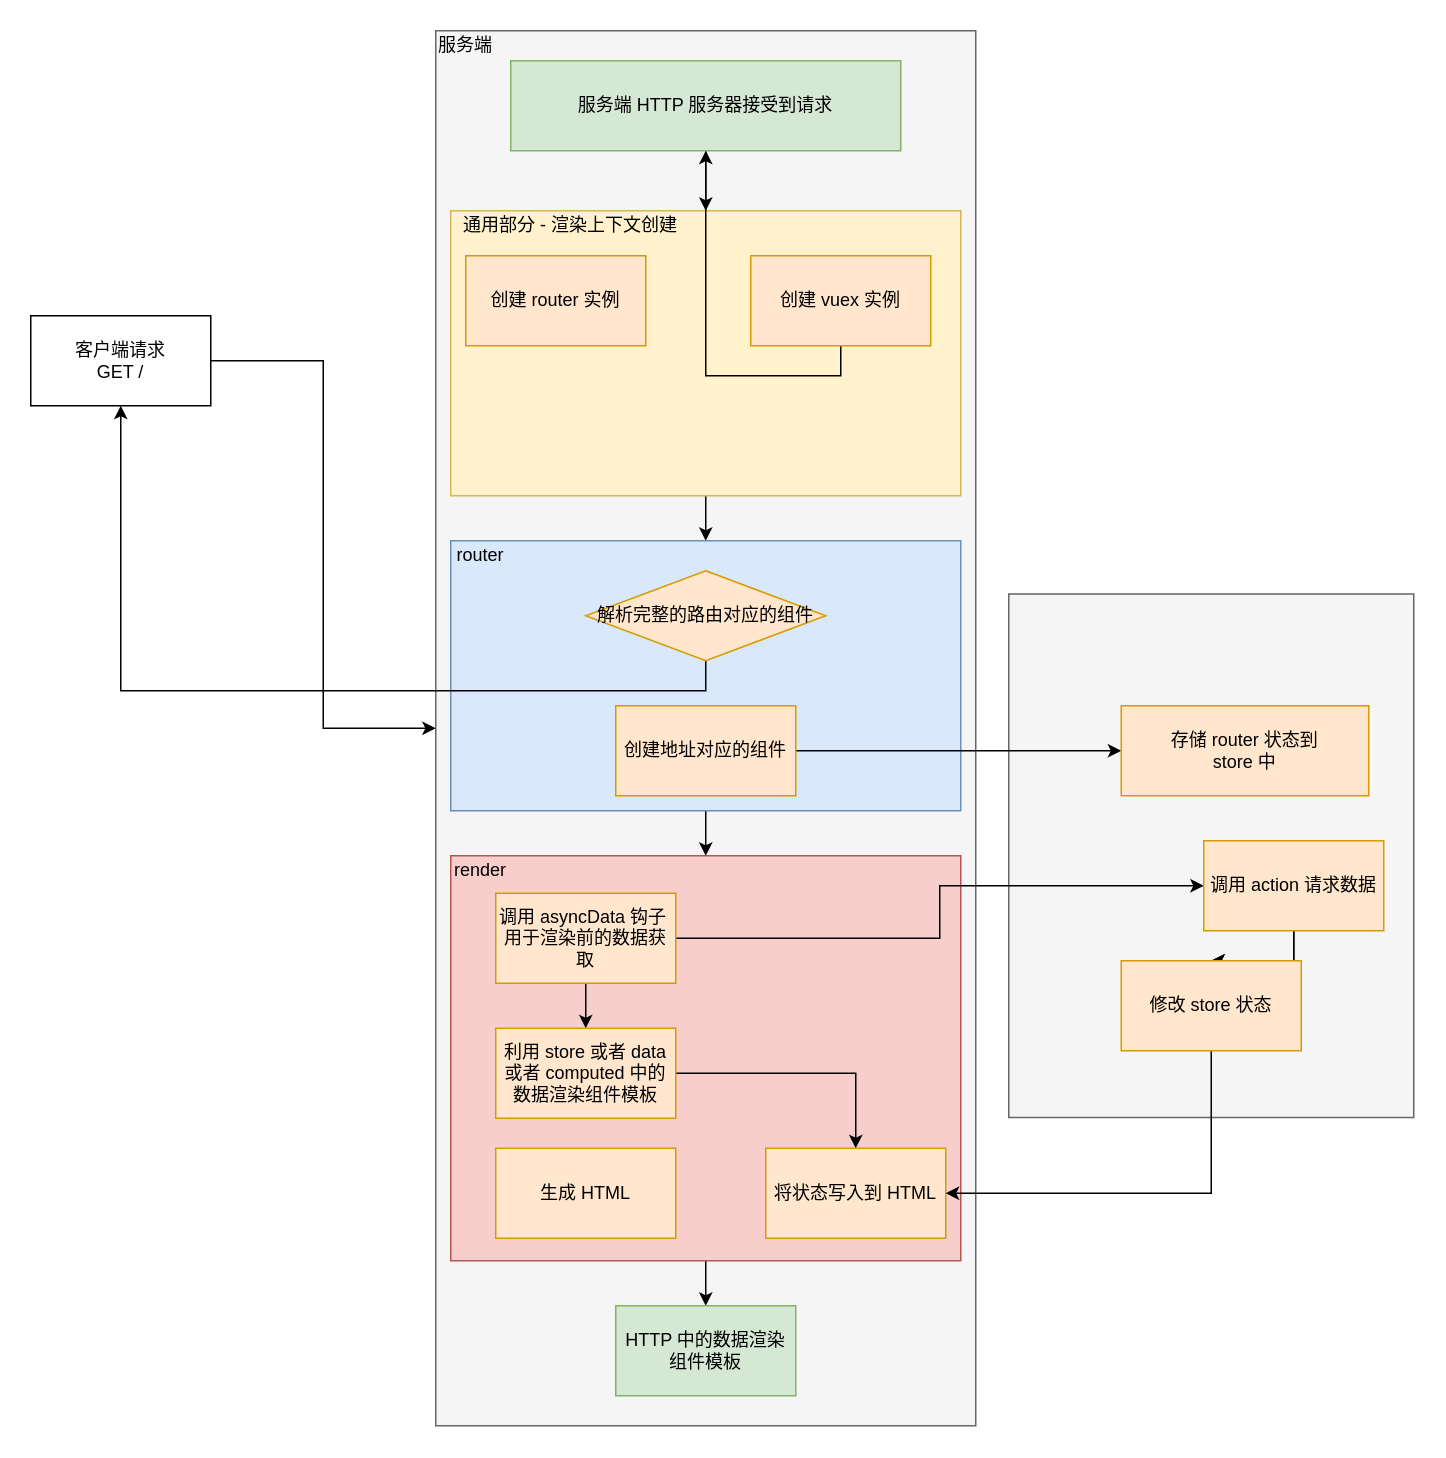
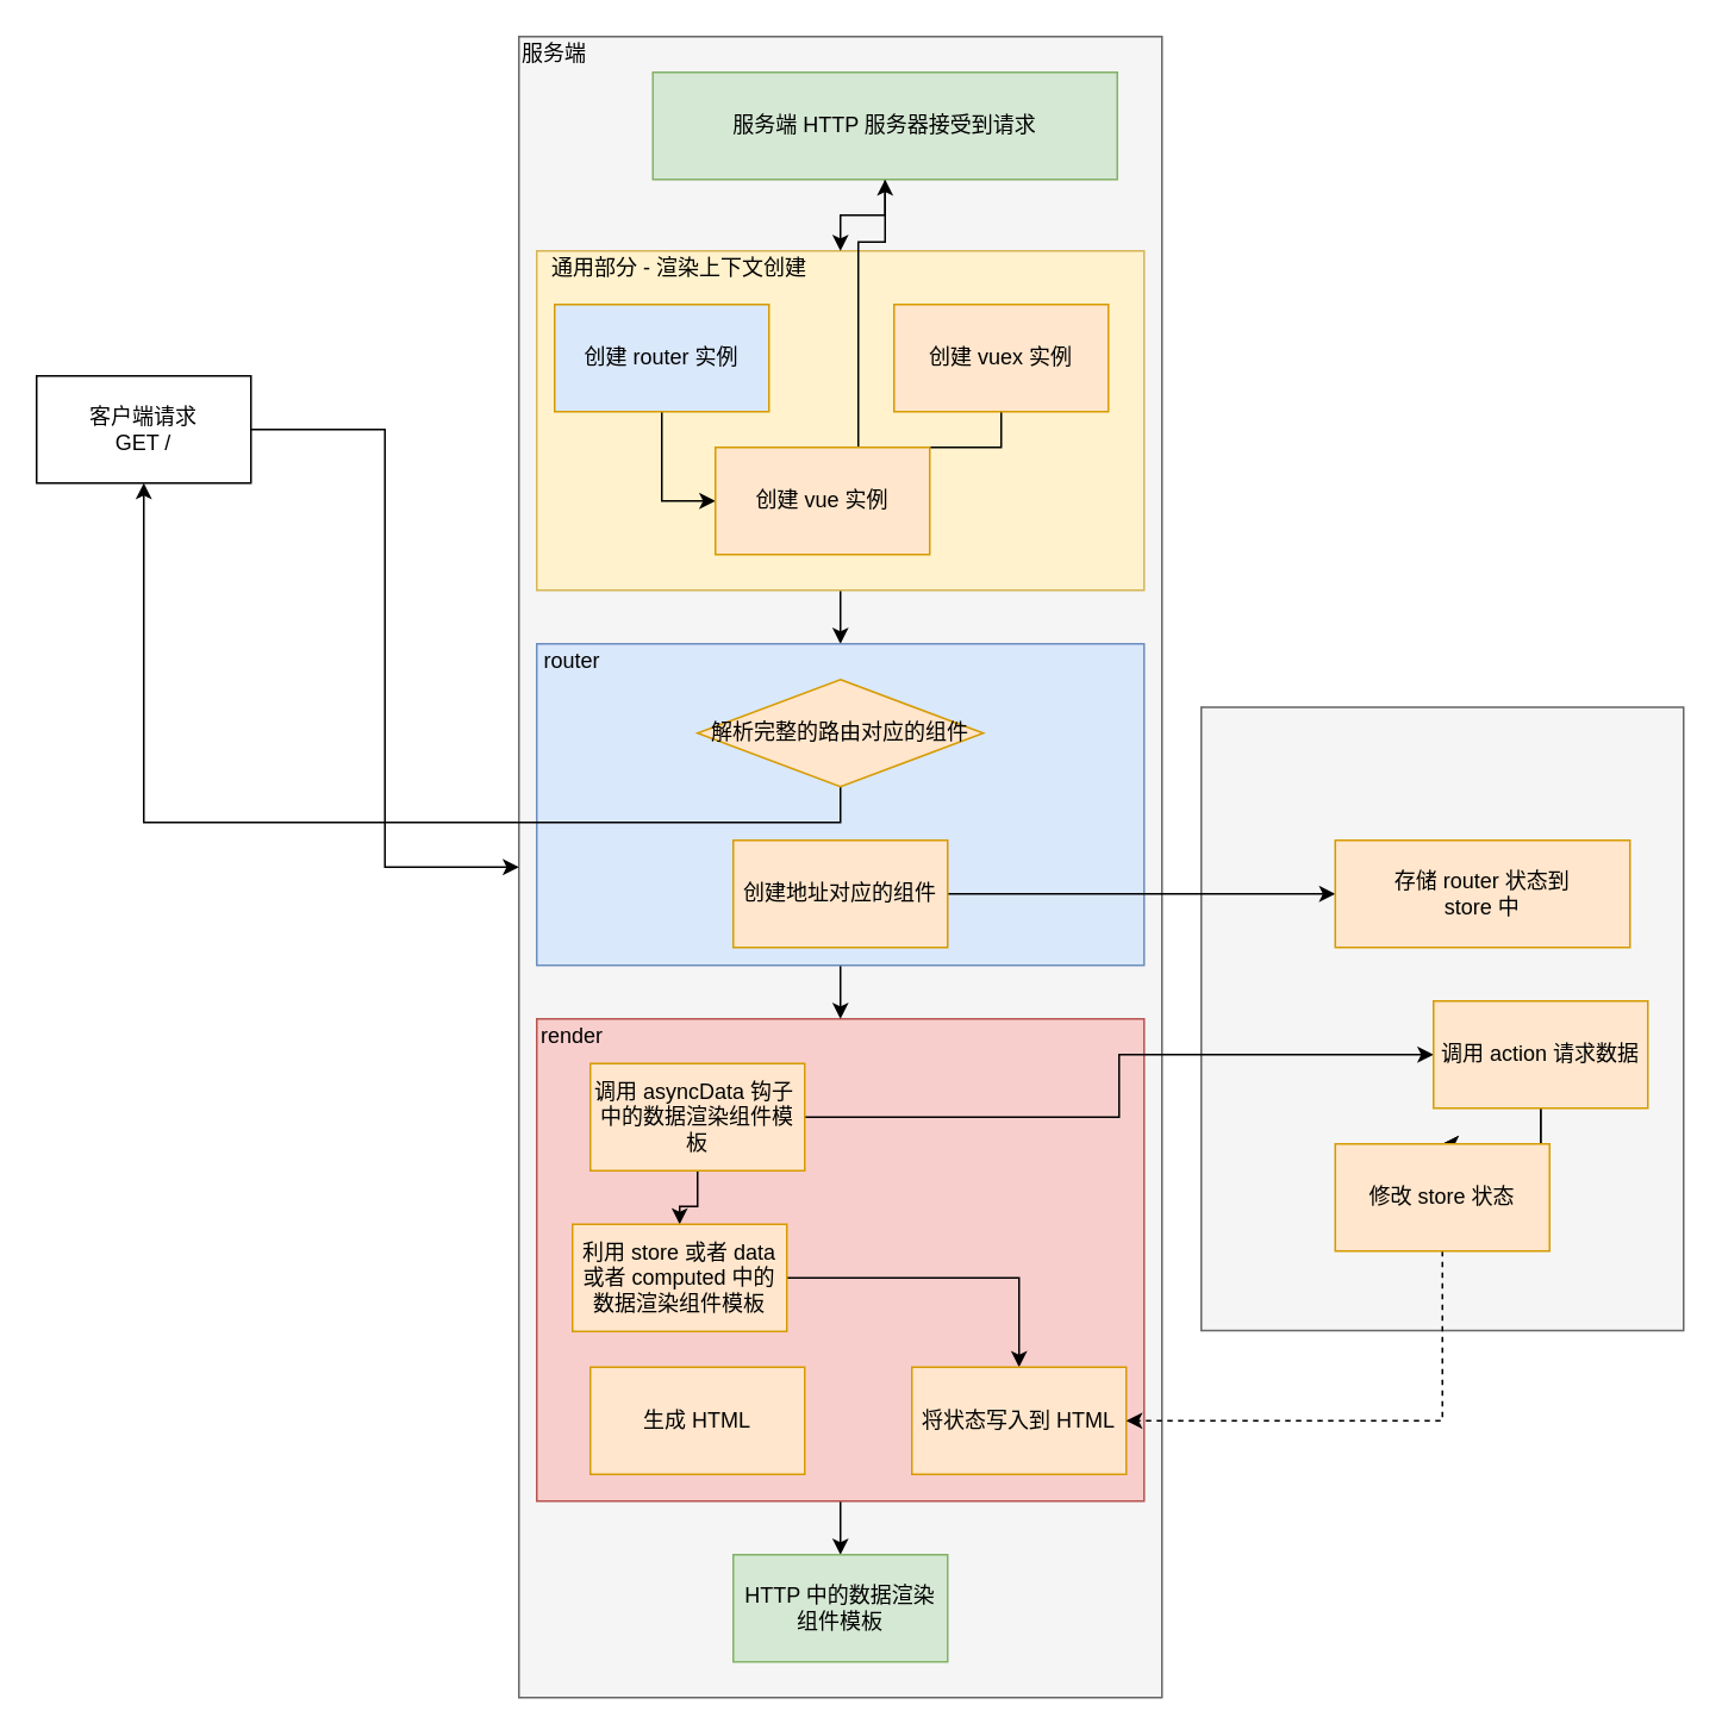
  <mxCell id="0" />
  <mxCell id="1" parent="0" />
  <mxCell id="2" value="" style="rounded=0;whiteSpace=wrap;html=1;fillColor=#f5f5f5;strokeColor=#666666;fontColor=#333333;" vertex="1" parent="1"><mxGeometry x="672" y="395.5" width="270" height="349" as="geometry" /></mxCell>
  <mxCell id="3" value="" style="rounded=0;whiteSpace=wrap;html=1;fillColor=#f5f5f5;strokeColor=#666666;fontColor=#333333;" vertex="1" parent="1"><mxGeometry x="290" y="20" width="360" height="930" as="geometry" /></mxCell>
  <mxCell id="4" style="edgeStyle=orthogonalEdgeStyle;rounded=0;orthogonalLoop=1;jettySize=auto;html=1;exitX=0.5;exitY=1;exitDx=0;exitDy=0;entryX=0.5;entryY=0;entryDx=0;entryDy=0;" edge="1" parent="1" source="5" target="34"><mxGeometry relative="1" as="geometry" /></mxCell>
  <mxCell id="5" value="" style="rounded=0;whiteSpace=wrap;html=1;fillColor=#f8cecc;strokeColor=#b85450;" vertex="1" parent="1"><mxGeometry x="300" y="570" width="340" height="270" as="geometry" /></mxCell>
  <mxCell id="6" value="服务端" style="text;html=1;strokeColor=none;fillColor=none;align=center;verticalAlign=middle;whiteSpace=wrap;rounded=0;" vertex="1" parent="1"><mxGeometry x="290" y="20" width="40" height="20" as="geometry" /></mxCell>
  <mxCell id="7" style="edgeStyle=orthogonalEdgeStyle;rounded=0;orthogonalLoop=1;jettySize=auto;html=1;entryX=0;entryY=0.5;entryDx=0;entryDy=0;" edge="1" parent="1" source="8" target="3"><mxGeometry relative="1" as="geometry" /></mxCell>
  <mxCell id="8" value="客户端请求&lt;br&gt;GET /&lt;br&gt;" style="rounded=0;whiteSpace=wrap;html=1;" vertex="1" parent="1"><mxGeometry x="20" y="210" width="120" height="60" as="geometry" /></mxCell>
  <mxCell id="9" style="edgeStyle=orthogonalEdgeStyle;rounded=0;orthogonalLoop=1;jettySize=auto;html=1;exitX=0.5;exitY=1;exitDx=0;exitDy=0;entryX=0.5;entryY=0;entryDx=0;entryDy=0;" edge="1" parent="1" source="10" target="20"><mxGeometry relative="1" as="geometry" /></mxCell>
  <mxCell id="10" value="" style="rounded=0;whiteSpace=wrap;html=1;fillColor=#fff2cc;strokeColor=#d6b656;" vertex="1" parent="1"><mxGeometry x="300" y="140" width="340" height="190" as="geometry" /></mxCell>
  <mxCell id="11" value="通用部分 - 渲染上下文创建" style="text;html=1;strokeColor=none;fillColor=none;align=center;verticalAlign=middle;whiteSpace=wrap;rounded=0;" vertex="1" parent="1"><mxGeometry x="300" y="140" width="160" height="20" as="geometry" /></mxCell>
- <mxCell id="13" value="创建 router 实例" style="rounded=0;whiteSpace=wrap;html=1;fillColor=#ffe6cc;strokeColor=#d79b00;" vertex="1" parent="1"><mxGeometry x="310" y="170" width="120" height="60" as="geometry" /></mxCell>
+ <mxCell id="12" style="edgeStyle=orthogonalEdgeStyle;rounded=0;orthogonalLoop=1;jettySize=auto;html=1;exitX=0.5;exitY=1;exitDx=0;exitDy=0;entryX=0;entryY=0.5;entryDx=0;entryDy=0;" edge="1" parent="1" source="13" target="16"><mxGeometry relative="1" as="geometry" /></mxCell>
+ <mxCell id="13" value="创建 router 实例" style="rounded=0;whiteSpace=wrap;html=1;fillColor=#dae8fc;strokeColor=#d79b00;" vertex="1" parent="1"><mxGeometry x="310" y="170" width="120" height="60" as="geometry" /></mxCell>
  <mxCell id="14" style="edgeStyle=orthogonalEdgeStyle;rounded=0;orthogonalLoop=1;jettySize=auto;html=1;exitX=0.5;exitY=1;exitDx=0;exitDy=0;" edge="1" parent="1" source="15" target="18"><mxGeometry relative="1" as="geometry" /></mxCell>
  <mxCell id="15" value="创建 vuex 实例" style="rounded=0;whiteSpace=wrap;html=1;fillColor=#ffe6cc;strokeColor=#d79b00;" vertex="1" parent="1"><mxGeometry x="500" y="170" width="120" height="60" as="geometry" /></mxCell>
+ <mxCell id="16" value="创建 vue 实例" style="rounded=0;whiteSpace=wrap;html=1;fillColor=#ffe6cc;strokeColor=#d79b00;" vertex="1" parent="1"><mxGeometry x="400" y="250" width="120" height="60" as="geometry" /></mxCell>
  <mxCell id="17" style="edgeStyle=orthogonalEdgeStyle;rounded=0;orthogonalLoop=1;jettySize=auto;html=1;entryX=0.5;entryY=0;entryDx=0;entryDy=0;" edge="1" parent="1" source="18" target="10"><mxGeometry relative="1" as="geometry" /></mxCell>
- <mxCell id="18" value="服务端 HTTP 服务器接受到请求" style="rounded=0;whiteSpace=wrap;html=1;fillColor=#d5e8d4;strokeColor=#82b366;" vertex="1" parent="1"><mxGeometry x="340" y="40" width="260" height="60" as="geometry" /></mxCell>
+ <mxCell id="18" value="服务端 HTTP 服务器接受到请求" style="rounded=0;whiteSpace=wrap;html=1;fillColor=#d5e8d4;strokeColor=#82b366;" vertex="1" parent="1"><mxGeometry x="365" y="40" width="260" height="60" as="geometry" /></mxCell>
  <mxCell id="19" style="edgeStyle=orthogonalEdgeStyle;rounded=0;orthogonalLoop=1;jettySize=auto;html=1;exitX=0.5;exitY=1;exitDx=0;exitDy=0;entryX=0.5;entryY=0;entryDx=0;entryDy=0;" edge="1" parent="1" source="20" target="5"><mxGeometry relative="1" as="geometry" /></mxCell>
  <mxCell id="20" value="" style="rounded=0;whiteSpace=wrap;html=1;fillColor=#dae8fc;strokeColor=#6c8ebf;" vertex="1" parent="1"><mxGeometry x="300" y="360" width="340" height="180" as="geometry" /></mxCell>
  <mxCell id="21" value="router" style="text;html=1;strokeColor=none;fillColor=none;align=center;verticalAlign=middle;whiteSpace=wrap;rounded=0;" vertex="1" parent="1"><mxGeometry x="300" y="360" width="40" height="20" as="geometry" /></mxCell>
  <mxCell id="22" style="edgeStyle=orthogonalEdgeStyle;rounded=0;orthogonalLoop=1;jettySize=auto;html=1;exitX=0.5;exitY=1;exitDx=0;exitDy=0;" edge="1" parent="1" source="23" target="8"><mxGeometry relative="1" as="geometry" /></mxCell>
  <mxCell id="23" value="解析完整的路由对应的组件" style="rhombus;whiteSpace=wrap;html=1;fontFamily=Helvetica;fontSize=12;align=center;strokeColor=#d79b00;fillColor=#ffe6cc;" vertex="1" parent="1"><mxGeometry x="390" y="380" width="160" height="60" as="geometry" /></mxCell>
  <mxCell id="24" style="edgeStyle=orthogonalEdgeStyle;rounded=0;orthogonalLoop=1;jettySize=auto;html=1;exitX=1;exitY=0.5;exitDx=0;exitDy=0;entryX=0;entryY=0.5;entryDx=0;entryDy=0;" edge="1" parent="1" source="25" target="40"><mxGeometry relative="1" as="geometry" /></mxCell>
  <mxCell id="25" value="创建地址对应的组件" style="rounded=0;whiteSpace=wrap;html=1;fillColor=#ffe6cc;strokeColor=#d79b00;" vertex="1" parent="1"><mxGeometry x="410" y="470" width="120" height="60" as="geometry" /></mxCell>
  <mxCell id="26" value="" style="edgeStyle=orthogonalEdgeStyle;rounded=0;orthogonalLoop=1;jettySize=auto;html=1;" edge="1" parent="1" source="28" target="30"><mxGeometry relative="1" as="geometry" /></mxCell>
  <mxCell id="27" style="edgeStyle=orthogonalEdgeStyle;rounded=0;orthogonalLoop=1;jettySize=auto;html=1;exitX=1;exitY=0.5;exitDx=0;exitDy=0;entryX=0;entryY=0.5;entryDx=0;entryDy=0;" edge="1" parent="1" source="28" target="37"><mxGeometry relative="1" as="geometry" /></mxCell>
- <mxCell id="28" value="调用&amp;nbsp;&lt;span&gt;asyncData&amp;nbsp;&lt;/span&gt;钩子&amp;nbsp;&lt;span&gt;&lt;br&gt;用于渲染前的数据获取&lt;/span&gt;" style="rounded=0;whiteSpace=wrap;html=1;fillColor=#ffe6cc;strokeColor=#d79b00;" vertex="1" parent="1"><mxGeometry x="330" y="595" width="120" height="60" as="geometry" /></mxCell>
+ <mxCell id="28" value="调用&amp;nbsp;&lt;span&gt;asyncData&amp;nbsp;&lt;/span&gt;钩子&amp;nbsp;&lt;span&gt;&lt;br&gt;中的数据渲染组件模板&lt;/span&gt;" style="rounded=0;whiteSpace=wrap;html=1;fillColor=#ffe6cc;strokeColor=#d79b00;" vertex="1" parent="1"><mxGeometry x="330" y="595" width="120" height="60" as="geometry" /></mxCell>
  <mxCell id="29" value="" style="edgeStyle=orthogonalEdgeStyle;rounded=0;orthogonalLoop=1;jettySize=auto;html=1;" edge="1" parent="1" source="30" target="32"><mxGeometry relative="1" as="geometry" /></mxCell>
- <mxCell id="30" value="利用 store 或者 data 或者 computed 中的数据渲染组件模板&lt;br&gt;" style="rounded=0;whiteSpace=wrap;html=1;fillColor=#ffe6cc;strokeColor=#d79b00;" vertex="1" parent="1"><mxGeometry x="330" y="685" width="120" height="60" as="geometry" /></mxCell>
+ <mxCell id="30" value="利用 store 或者 data 或者 computed 中的数据渲染组件模板&lt;br&gt;" style="rounded=0;whiteSpace=wrap;html=1;fillColor=#ffe6cc;strokeColor=#d79b00;" vertex="1" parent="1"><mxGeometry x="320" y="685" width="120" height="60" as="geometry" /></mxCell>
  <mxCell id="31" value="生成 HTML" style="rounded=0;whiteSpace=wrap;html=1;fillColor=#ffe6cc;strokeColor=#d79b00;" vertex="1" parent="1"><mxGeometry x="330" y="765" width="120" height="60" as="geometry" /></mxCell>
  <mxCell id="32" value="将状态写入到 HTML" style="rounded=0;whiteSpace=wrap;html=1;fillColor=#ffe6cc;strokeColor=#d79b00;" vertex="1" parent="1"><mxGeometry x="510" y="765" width="120" height="60" as="geometry" /></mxCell>
  <mxCell id="33" value="render" style="text;html=1;strokeColor=none;fillColor=none;align=center;verticalAlign=middle;whiteSpace=wrap;rounded=0;" vertex="1" parent="1"><mxGeometry x="300" y="570" width="40" height="20" as="geometry" /></mxCell>
  <mxCell id="34" value="HTTP 中的数据渲染组件模板" style="rounded=0;whiteSpace=wrap;html=1;fillColor=#d5e8d4;strokeColor=#82b366;" vertex="1" parent="1"><mxGeometry x="410" y="870" width="120" height="60" as="geometry" /></mxCell>
  <mxCell id="35" value="" style="edgeStyle=orthogonalEdgeStyle;rounded=0;orthogonalLoop=1;jettySize=auto;html=1;" edge="1" parent="1" source="37" target="39"><mxGeometry relative="1" as="geometry" /></mxCell>
  <mxCell id="36" value="" style="edgeStyle=orthogonalEdgeStyle;rounded=0;orthogonalLoop=1;jettySize=auto;html=1;" edge="1" parent="1" source="37" target="39"><mxGeometry relative="1" as="geometry" /></mxCell>
  <mxCell id="37" value="调用 action 请求数据" style="rounded=0;whiteSpace=wrap;html=1;fillColor=#ffe6cc;strokeColor=#d79b00;" vertex="1" parent="1"><mxGeometry x="802" y="560" width="120" height="60" as="geometry" /></mxCell>
- <mxCell id="38" style="edgeStyle=orthogonalEdgeStyle;rounded=0;orthogonalLoop=1;jettySize=auto;html=1;exitX=0.5;exitY=1;exitDx=0;exitDy=0;entryX=1;entryY=0.5;entryDx=0;entryDy=0;" edge="1" parent="1" source="39" target="32"><mxGeometry relative="1" as="geometry" /></mxCell>
+ <mxCell id="38" style="edgeStyle=orthogonalEdgeStyle;rounded=0;orthogonalLoop=1;jettySize=auto;html=1;exitX=0.5;exitY=1;exitDx=0;exitDy=0;entryX=1;entryY=0.5;entryDx=0;entryDy=0;dashed=1;" edge="1" parent="1" source="39" target="32"><mxGeometry relative="1" as="geometry" /></mxCell>
  <mxCell id="39" value="修改 store 状态" style="rounded=0;whiteSpace=wrap;html=1;fillColor=#ffe6cc;strokeColor=#d79b00;" vertex="1" parent="1"><mxGeometry x="747" y="640" width="120" height="60" as="geometry" /></mxCell>
  <mxCell id="40" value="存储 router 状态到&lt;br&gt;store 中&lt;br&gt;" style="rounded=0;whiteSpace=wrap;html=1;fillColor=#ffe6cc;strokeColor=#d79b00;" vertex="1" parent="1"><mxGeometry x="747" y="470" width="165" height="60" as="geometry" /></mxCell>
